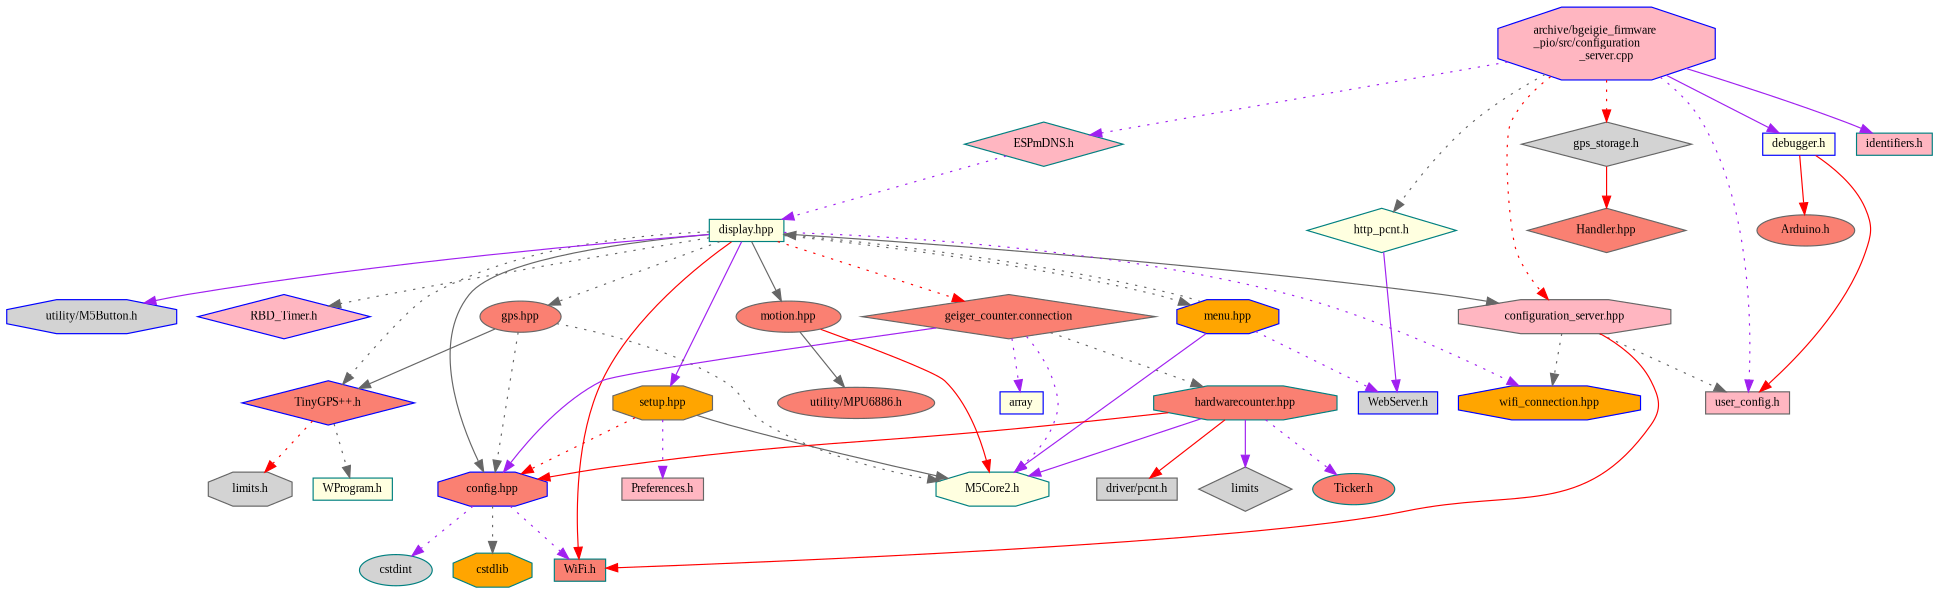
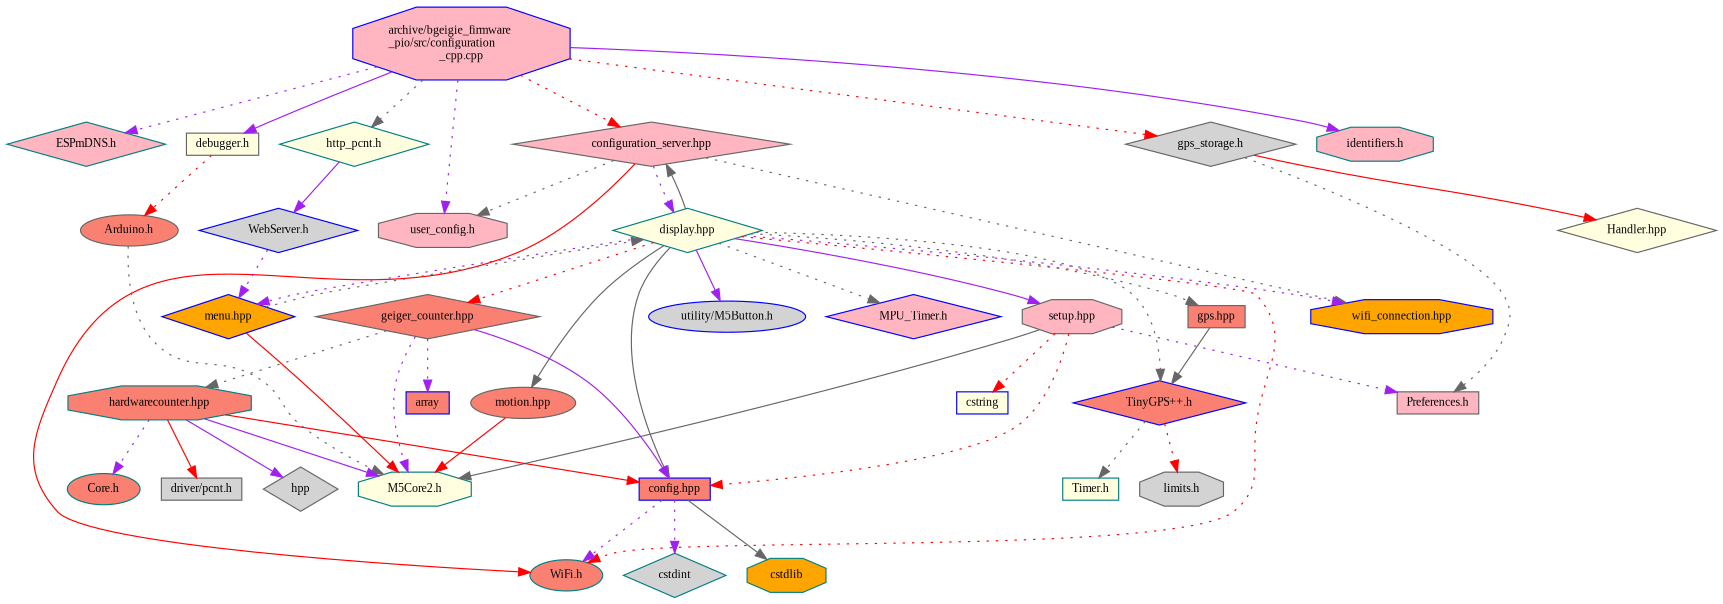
  digraph {
    fontname="Liberation Serif"
    node [color=gray40 fillcolor=salmon fontname="Liberation Serif" fontsize=10 shape=octagon style=filled]
    edge [color=purple fontname="Liberation Serif" fontsize=10 labelfontname=Helvetica labelfontsize=10 style=dotted]
-   n1 [color=blue fillcolor=lightpink fontcolor=black height=0.2 label="archive/bgeigie_firmware\l_pio/src/configuration\l_server.cpp" width=0.4]
+   n1 [color=blue fillcolor=lightpink fontcolor=black height=0.2 label="archive/bgeigie_firmware\l_pio/src/configuration\l_cpp.cpp" width=0.4]
    n2 [color=teal fillcolor=lightpink height=0.2 label="ESPmDNS.h" shape=diamond width=0.4]
-   n3 [fillcolor=lightpink height=0.2 label="configuration_server.hpp" width=0.4]
-   n4 [fillcolor=lightpink height=0.2 label="user_config.h" shape=box width=0.4]
+   n3 [fillcolor=lightpink height=0.2 label="configuration_server.hpp" shape=diamond width=0.4]
+   n4 [fillcolor=lightpink height=0.2 label="user_config.h" width=0.4]
    n5 [fillcolor=lightgrey height=0.2 label="gps_storage.h" shape=diamond width=0.4]
-   n6 [color=blue fillcolor=lightyellow height=0.2 label="debugger.h" shape=box width=0.4]
+   n6 [fillcolor=lightyellow height=0.2 label="debugger.h" shape=box width=0.4]
    n7 [color=teal fillcolor=lightyellow height=0.2 label="http_pcnt.h" shape=diamond width=0.4]
-   n8 [color=teal fillcolor=lightpink height=0.2 label="identifiers.h" shape=box width=0.4]
-   n9 [color=teal height=0.2 label="WiFi.h" shape=box width=0.4]
-   n10 [color=teal fillcolor=lightyellow height=0.2 label="display.hpp" shape=box width=0.4]
+   n8 [color=teal fillcolor=lightpink height=0.2 label="identifiers.h" width=0.4]
+   n9 [color=teal height=0.2 label="WiFi.h" shape=ellipse width=0.4]
+   n10 [color=teal fillcolor=lightyellow height=0.2 label="display.hpp" shape=diamond width=0.4]
    n11 [color=blue fillcolor=orange height=0.2 label="wifi_connection.hpp" width=0.4]
    n12 [fillcolor=lightpink height=0.2 label="Preferences.h" shape=box width=0.4]
-   n13 [height=0.2 label="Handler.hpp" shape=diamond width=0.4]
+   n13 [fillcolor=lightyellow height=0.2 label="Handler.hpp" shape=diamond width=0.4]
    n14 [height=0.2 label="Arduino.h" shape=ellipse width=0.4]
-   n15 [color=blue fillcolor=lightgrey height=0.2 label="WebServer.h" shape=box width=0.4]
+   n15 [color=blue fillcolor=lightgrey height=0.2 label="WebServer.h" shape=diamond width=0.4]
    n16 [color=blue height=0.2 label="TinyGPS++.h" shape=diamond width=0.4]
-   n17 [color=blue height=0.2 label="config.hpp" width=0.4]
-   n18 [fillcolor=orange height=0.2 label="setup.hpp" width=0.4]
-   n19 [height=0.2 label="gps.hpp" shape=ellipse width=0.4]
-   n20 [height=0.2 label="geiger_counter.connection" shape=diamond width=0.4]
-   n21 [color=blue fillcolor=lightgrey height=0.2 label="utility/M5Button.h" width=0.4]
-   n22 [color=blue fillcolor=lightpink height=0.2 label="RBD_Timer.h" shape=diamond width=0.4]
+   n17 [color=blue height=0.2 label="config.hpp" shape=box width=0.4]
+   n18 [fillcolor=lightpink height=0.2 label="setup.hpp" width=0.4]
+   n19 [height=0.2 label="gps.hpp" shape=box width=0.4]
+   n20 [height=0.2 label="geiger_counter.hpp" shape=diamond width=0.4]
+   n21 [color=blue fillcolor=lightgrey height=0.2 label="utility/M5Button.h" shape=ellipse width=0.4]
+   n22 [color=blue fillcolor=lightpink height=0.2 label="MPU_Timer.h" shape=diamond width=0.4]
    n23 [height=0.2 label="motion.hpp" shape=ellipse width=0.4]
-   n24 [color=blue fillcolor=orange height=0.2 label="menu.hpp" width=0.4]
-   n25 [color=teal fillcolor=lightyellow height=0.2 label="WProgram.h" shape=box width=0.4]
+   n24 [color=blue fillcolor=orange height=0.2 label="menu.hpp" shape=diamond width=0.4]
+   n25 [color=teal fillcolor=lightyellow height=0.2 label="Timer.h" shape=box width=0.4]
    n26 [fillcolor=lightgrey height=0.2 label="limits.h" width=0.4]
-   n27 [color=teal fillcolor=lightgrey height=0.2 label=cstdint shape=ellipse width=0.4]
+   n27 [color=teal fillcolor=lightgrey height=0.2 label=cstdint shape=diamond width=0.4]
    n28 [color=teal fillcolor=orange height=0.2 label=cstdlib width=0.4]
+   n29 [color=blue fillcolor=lightyellow height=0.2 label=cstring shape=box width=0.4]
    n30 [color=teal fillcolor=lightyellow height=0.2 label="M5Core2.h" width=0.4]
-   n31 [color=blue fillcolor=lightyellow height=0.2 label=array shape=box width=0.4]
+   n31 [color=blue height=0.2 label=array shape=box width=0.4]
    n32 [color=teal height=0.2 label="hardwarecounter.hpp" width=0.4]
-   n33 [height=0.2 label="utility/MPU6886.h" shape=ellipse width=0.4]
-   n34 [fillcolor=lightgrey height=0.2 label=limits shape=diamond width=0.4]
-   n35 [color=teal height=0.2 label="Ticker.h" shape=ellipse width=0.4]
+   n34 [fillcolor=lightgrey height=0.2 label=hpp shape=diamond width=0.4]
+   n35 [color=teal height=0.2 label="Core.h" shape=ellipse width=0.4]
    n36 [fillcolor=lightgrey height=0.2 label="driver/pcnt.h" shape=box width=0.4]
    n1 -> n2
    n1 -> n3 [color=red]
    n1 -> n4
    n1 -> n5 [color=red]
    n1 -> n6 [style=solid]
    n1 -> n7 [color=gray40]
    n1 -> n8 [style=solid]
    n3 -> n4 [color=gray40]
    n3 -> n9 [color=red style=solid]
-   n2 -> n10
+   n3 -> n10
    n3 -> n11 [color=gray40]
+   n5 -> n12 [color=gray40]
    n5 -> n13 [color=red style=solid]
-   n6 -> n4 [color=red style=solid]
-   n6 -> n14 [color=red style=solid]
+   n6 -> n14 [color=red]
    n7 -> n15 [style=solid]
    n10 -> n3 [color=gray40 style=solid]
-   n10 -> n9 [color=red style=solid]
+   n10 -> n9 [color=red]
    n10 -> n11
    n10 -> n16 [color=gray40]
    n10 -> n17 [color=gray40 style=solid]
    n10 -> n18 [style=solid]
    n10 -> n19 [color=gray40]
    n10 -> n20 [color=red]
    n10 -> n21 [style=solid]
    n10 -> n22 [color=gray40]
    n10 -> n23 [color=gray40 style=solid]
-   n10 -> n24 [color=gray40]
+   n10 -> n24
    n16 -> n25 [color=gray40]
    n16 -> n26 [color=red]
    n17 -> n9
    n17 -> n27
-   n17 -> n28 [color=gray40]
+   n17 -> n28 [color=gray40 style=solid]
    n18 -> n12
    n18 -> n17 [color=red]
+   n18 -> n29 [color=red]
    n18 -> n30 [color=gray40 style=solid]
    n19 -> n16 [color=gray40 style=solid]
-   n19 -> n17 [color=gray40]
-   n19 -> n30 [color=gray40]
+   n14 -> n30 [color=gray40]
    n20 -> n17 [style=solid]
    n20 -> n30
    n20 -> n31
    n20 -> n32 [color=gray40]
    n23 -> n30 [color=red style=solid]
-   n23 -> n33 [color=gray40 style=solid]
    n24 -> n10 [color=gray40]
-   n24 -> n15
-   n24 -> n30 [style=solid]
+   n15 -> n24
+   n24 -> n30 [color=red style=solid]
    n32 -> n17 [color=red style=solid]
    n32 -> n30 [style=solid]
    n32 -> n34 [style=solid]
    n32 -> n35
    n32 -> n36 [color=red style=solid]
  }
